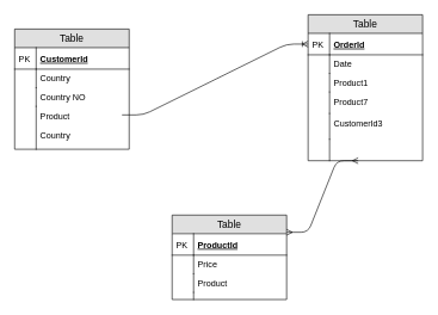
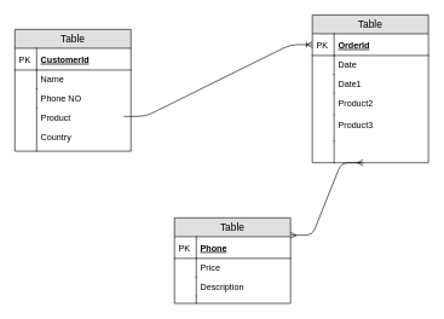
  <mxCell id="0" />
  <mxCell id="1" parent="0" />
  <mxCell id="2" value="Table" style="swimlane;fontStyle=0;childLayout=stackLayout;horizontal=1;startSize=26;fillColor=#e0e0e0;horizontalStack=0;resizeParent=1;resizeParentMax=0;resizeLast=0;collapsible=1;marginBottom=0;swimlaneFillColor=#ffffff;align=center;fontSize=14;" parent="1" vertex="1"><mxGeometry x="20" y="40" width="160" height="168" as="geometry" /></mxCell>
  <mxCell id="3" value="CustomerId" style="shape=partialRectangle;top=0;left=0;right=0;bottom=1;align=left;verticalAlign=middle;fillColor=none;spacingLeft=34;spacingRight=4;overflow=hidden;rotatable=0;points=[[0,0.5],[1,0.5]];portConstraint=eastwest;dropTarget=0;fontStyle=5;fontSize=12;" parent="2" vertex="1"><mxGeometry y="26" width="160" height="30" as="geometry" /></mxCell>
  <mxCell id="4" value="PK" style="shape=partialRectangle;top=0;left=0;bottom=0;fillColor=none;align=left;verticalAlign=middle;spacingLeft=4;spacingRight=4;overflow=hidden;rotatable=0;points=[];portConstraint=eastwest;part=1;fontSize=12;" parent="3" vertex="1" connectable="0"><mxGeometry width="30" height="30" as="geometry" /></mxCell>
- <mxCell id="5" value="Country" style="shape=partialRectangle;top=0;left=0;right=0;bottom=0;align=left;verticalAlign=top;fillColor=none;spacingLeft=34;spacingRight=4;overflow=hidden;rotatable=0;points=[[0,0.5],[1,0.5]];portConstraint=eastwest;dropTarget=0;fontSize=12;" parent="2" vertex="1"><mxGeometry y="56" width="160" height="26" as="geometry" /></mxCell>
+ <mxCell id="5" value="Name" style="shape=partialRectangle;top=0;left=0;right=0;bottom=0;align=left;verticalAlign=top;fillColor=none;spacingLeft=34;spacingRight=4;overflow=hidden;rotatable=0;points=[[0,0.5],[1,0.5]];portConstraint=eastwest;dropTarget=0;fontSize=12;" parent="2" vertex="1"><mxGeometry y="56" width="160" height="26" as="geometry" /></mxCell>
  <mxCell id="6" value="" style="shape=partialRectangle;top=0;left=0;bottom=0;fillColor=none;align=left;verticalAlign=top;spacingLeft=4;spacingRight=4;overflow=hidden;rotatable=0;points=[];portConstraint=eastwest;part=1;fontSize=12;" parent="5" vertex="1" connectable="0"><mxGeometry width="30" height="26" as="geometry" /></mxCell>
- <mxCell id="7" value="Country NO" style="shape=partialRectangle;top=0;left=0;right=0;bottom=0;align=left;verticalAlign=top;fillColor=none;spacingLeft=34;spacingRight=4;overflow=hidden;rotatable=0;points=[[0,0.5],[1,0.5]];portConstraint=eastwest;dropTarget=0;fontSize=12;" parent="2" vertex="1"><mxGeometry y="82" width="160" height="26" as="geometry" /></mxCell>
+ <mxCell id="7" value="Phone NO" style="shape=partialRectangle;top=0;left=0;right=0;bottom=0;align=left;verticalAlign=top;fillColor=none;spacingLeft=34;spacingRight=4;overflow=hidden;rotatable=0;points=[[0,0.5],[1,0.5]];portConstraint=eastwest;dropTarget=0;fontSize=12;" parent="2" vertex="1"><mxGeometry y="82" width="160" height="26" as="geometry" /></mxCell>
  <mxCell id="8" value="" style="shape=partialRectangle;top=0;left=0;bottom=0;fillColor=none;align=left;verticalAlign=top;spacingLeft=4;spacingRight=4;overflow=hidden;rotatable=0;points=[];portConstraint=eastwest;part=1;fontSize=12;" parent="7" vertex="1" connectable="0"><mxGeometry width="30" height="26" as="geometry" /></mxCell>
  <mxCell id="9" value="Product&#10;&#10;Country" style="shape=partialRectangle;top=0;left=0;right=0;bottom=0;align=left;verticalAlign=top;fillColor=none;spacingLeft=34;spacingRight=4;overflow=hidden;rotatable=0;points=[[0,0.5],[1,0.5]];portConstraint=eastwest;dropTarget=0;fontSize=12;" parent="2" vertex="1"><mxGeometry y="108" width="160" height="60" as="geometry" /></mxCell>
  <mxCell id="10" value="" style="shape=partialRectangle;top=0;left=0;bottom=0;fillColor=none;align=left;verticalAlign=top;spacingLeft=4;spacingRight=4;overflow=hidden;rotatable=0;points=[];portConstraint=eastwest;part=1;fontSize=12;" parent="9" vertex="1" connectable="0"><mxGeometry width="30" height="60" as="geometry" /></mxCell>
  <mxCell id="11" value="Table" style="swimlane;fontStyle=0;childLayout=stackLayout;horizontal=1;startSize=26;fillColor=#e0e0e0;horizontalStack=0;resizeParent=1;resizeParentMax=0;resizeLast=0;collapsible=1;marginBottom=0;swimlaneFillColor=#ffffff;align=center;fontSize=14;" parent="1" vertex="1"><mxGeometry x="430" y="20" width="160" height="204" as="geometry" /></mxCell>
  <mxCell id="12" value="OrderId" style="shape=partialRectangle;top=0;left=0;right=0;bottom=1;align=left;verticalAlign=middle;fillColor=none;spacingLeft=34;spacingRight=4;overflow=hidden;rotatable=0;points=[[0,0.5],[1,0.5]];portConstraint=eastwest;dropTarget=0;fontStyle=5;fontSize=12;" parent="11" vertex="1"><mxGeometry y="26" width="160" height="30" as="geometry" /></mxCell>
  <mxCell id="13" value="PK" style="shape=partialRectangle;top=0;left=0;bottom=0;fillColor=none;align=left;verticalAlign=middle;spacingLeft=4;spacingRight=4;overflow=hidden;rotatable=0;points=[];portConstraint=eastwest;part=1;fontSize=12;" parent="12" vertex="1" connectable="0"><mxGeometry width="30" height="30" as="geometry" /></mxCell>
  <mxCell id="14" value="Date" style="shape=partialRectangle;top=0;left=0;right=0;bottom=0;align=left;verticalAlign=top;fillColor=none;spacingLeft=34;spacingRight=4;overflow=hidden;rotatable=0;points=[[0,0.5],[1,0.5]];portConstraint=eastwest;dropTarget=0;fontSize=12;" parent="11" vertex="1"><mxGeometry y="56" width="160" height="26" as="geometry" /></mxCell>
  <mxCell id="15" value="" style="shape=partialRectangle;top=0;left=0;bottom=0;fillColor=none;align=left;verticalAlign=top;spacingLeft=4;spacingRight=4;overflow=hidden;rotatable=0;points=[];portConstraint=eastwest;part=1;fontSize=12;" parent="14" vertex="1" connectable="0"><mxGeometry width="30" height="26" as="geometry" /></mxCell>
- <mxCell id="16" value="Product1" style="shape=partialRectangle;top=0;left=0;right=0;bottom=0;align=left;verticalAlign=top;fillColor=none;spacingLeft=34;spacingRight=4;overflow=hidden;rotatable=0;points=[[0,0.5],[1,0.5]];portConstraint=eastwest;dropTarget=0;fontSize=12;" parent="11" vertex="1"><mxGeometry y="82" width="160" height="26" as="geometry" /></mxCell>
+ <mxCell id="16" value="Date1" style="shape=partialRectangle;top=0;left=0;right=0;bottom=0;align=left;verticalAlign=top;fillColor=none;spacingLeft=34;spacingRight=4;overflow=hidden;rotatable=0;points=[[0,0.5],[1,0.5]];portConstraint=eastwest;dropTarget=0;fontSize=12;" parent="11" vertex="1"><mxGeometry y="82" width="160" height="26" as="geometry" /></mxCell>
  <mxCell id="17" value="" style="shape=partialRectangle;top=0;left=0;bottom=0;fillColor=none;align=left;verticalAlign=top;spacingLeft=4;spacingRight=4;overflow=hidden;rotatable=0;points=[];portConstraint=eastwest;part=1;fontSize=12;" parent="16" vertex="1" connectable="0"><mxGeometry width="30" height="26" as="geometry" /></mxCell>
- <mxCell id="18" value="Product7" style="shape=partialRectangle;top=0;left=0;right=0;bottom=0;align=left;verticalAlign=top;fillColor=none;spacingLeft=34;spacingRight=4;overflow=hidden;rotatable=0;points=[[0,0.5],[1,0.5]];portConstraint=eastwest;dropTarget=0;fontSize=12;" parent="11" vertex="1"><mxGeometry y="108" width="160" height="30" as="geometry" /></mxCell>
+ <mxCell id="18" value="Product2" style="shape=partialRectangle;top=0;left=0;right=0;bottom=0;align=left;verticalAlign=top;fillColor=none;spacingLeft=34;spacingRight=4;overflow=hidden;rotatable=0;points=[[0,0.5],[1,0.5]];portConstraint=eastwest;dropTarget=0;fontSize=12;" parent="11" vertex="1"><mxGeometry y="108" width="160" height="30" as="geometry" /></mxCell>
  <mxCell id="19" value="" style="shape=partialRectangle;top=0;left=0;bottom=0;fillColor=none;align=left;verticalAlign=top;spacingLeft=4;spacingRight=4;overflow=hidden;rotatable=0;points=[];portConstraint=eastwest;part=1;fontSize=12;" parent="18" vertex="1" connectable="0"><mxGeometry width="30" height="30" as="geometry" /></mxCell>
- <mxCell id="20" value="CustomerId3" style="shape=partialRectangle;top=0;left=0;right=0;bottom=0;align=left;verticalAlign=top;fillColor=none;spacingLeft=34;spacingRight=4;overflow=hidden;rotatable=0;points=[[0,0.5],[1,0.5]];portConstraint=eastwest;dropTarget=0;fontSize=12;" parent="11" vertex="1"><mxGeometry y="138" width="160" height="36" as="geometry" /></mxCell>
+ <mxCell id="20" value="Product3" style="shape=partialRectangle;top=0;left=0;right=0;bottom=0;align=left;verticalAlign=top;fillColor=none;spacingLeft=34;spacingRight=4;overflow=hidden;rotatable=0;points=[[0,0.5],[1,0.5]];portConstraint=eastwest;dropTarget=0;fontSize=12;" parent="11" vertex="1"><mxGeometry y="138" width="160" height="36" as="geometry" /></mxCell>
  <mxCell id="21" value="" style="shape=partialRectangle;top=0;left=0;bottom=0;fillColor=none;align=left;verticalAlign=top;spacingLeft=4;spacingRight=4;overflow=hidden;rotatable=0;points=[];portConstraint=eastwest;part=1;fontSize=12;" parent="20" vertex="1" connectable="0"><mxGeometry width="30" height="36" as="geometry" /></mxCell>
  <mxCell id="22" value="" style="shape=partialRectangle;top=0;left=0;right=0;bottom=0;align=left;verticalAlign=top;fillColor=none;spacingLeft=34;spacingRight=4;overflow=hidden;rotatable=0;points=[[0,0.5],[1,0.5]];portConstraint=eastwest;dropTarget=0;fontSize=12;" parent="11" vertex="1"><mxGeometry y="174" width="160" height="30" as="geometry" /></mxCell>
  <mxCell id="23" value="" style="shape=partialRectangle;top=0;left=0;bottom=0;fillColor=none;align=left;verticalAlign=top;spacingLeft=4;spacingRight=4;overflow=hidden;rotatable=0;points=[];portConstraint=eastwest;part=1;fontSize=12;" parent="22" vertex="1" connectable="0"><mxGeometry width="30" height="30" as="geometry" /></mxCell>
  <mxCell id="24" value="Table" style="swimlane;fontStyle=0;childLayout=stackLayout;horizontal=1;startSize=26;fillColor=#e0e0e0;horizontalStack=0;resizeParent=1;resizeParentMax=0;resizeLast=0;collapsible=1;marginBottom=0;swimlaneFillColor=#ffffff;align=center;fontSize=14;" parent="1" vertex="1"><mxGeometry x="240" y="300" width="160" height="118" as="geometry" /></mxCell>
- <mxCell id="25" value="ProductId" style="shape=partialRectangle;top=0;left=0;right=0;bottom=1;align=left;verticalAlign=middle;fillColor=none;spacingLeft=34;spacingRight=4;overflow=hidden;rotatable=0;points=[[0,0.5],[1,0.5]];portConstraint=eastwest;dropTarget=0;fontStyle=5;fontSize=12;" parent="24" vertex="1"><mxGeometry y="26" width="160" height="30" as="geometry" /></mxCell>
+ <mxCell id="25" value="Phone" style="shape=partialRectangle;top=0;left=0;right=0;bottom=1;align=left;verticalAlign=middle;fillColor=none;spacingLeft=34;spacingRight=4;overflow=hidden;rotatable=0;points=[[0,0.5],[1,0.5]];portConstraint=eastwest;dropTarget=0;fontStyle=5;fontSize=12;" parent="24" vertex="1"><mxGeometry y="26" width="160" height="30" as="geometry" /></mxCell>
  <mxCell id="26" value="PK" style="shape=partialRectangle;top=0;left=0;bottom=0;fillColor=none;align=left;verticalAlign=middle;spacingLeft=4;spacingRight=4;overflow=hidden;rotatable=0;points=[];portConstraint=eastwest;part=1;fontSize=12;" parent="25" vertex="1" connectable="0"><mxGeometry width="30" height="30" as="geometry" /></mxCell>
  <mxCell id="27" value="Price" style="shape=partialRectangle;top=0;left=0;right=0;bottom=0;align=left;verticalAlign=top;fillColor=none;spacingLeft=34;spacingRight=4;overflow=hidden;rotatable=0;points=[[0,0.5],[1,0.5]];portConstraint=eastwest;dropTarget=0;fontSize=12;" parent="24" vertex="1"><mxGeometry y="56" width="160" height="26" as="geometry" /></mxCell>
  <mxCell id="28" value="" style="shape=partialRectangle;top=0;left=0;bottom=0;fillColor=none;align=left;verticalAlign=top;spacingLeft=4;spacingRight=4;overflow=hidden;rotatable=0;points=[];portConstraint=eastwest;part=1;fontSize=12;" parent="27" vertex="1" connectable="0"><mxGeometry width="30" height="26" as="geometry" /></mxCell>
- <mxCell id="29" value="Product" style="shape=partialRectangle;top=0;left=0;right=0;bottom=0;align=left;verticalAlign=top;fillColor=none;spacingLeft=34;spacingRight=4;overflow=hidden;rotatable=0;points=[[0,0.5],[1,0.5]];portConstraint=eastwest;dropTarget=0;fontSize=12;" parent="24" vertex="1"><mxGeometry y="82" width="160" height="26" as="geometry" /></mxCell>
+ <mxCell id="29" value="Description" style="shape=partialRectangle;top=0;left=0;right=0;bottom=0;align=left;verticalAlign=top;fillColor=none;spacingLeft=34;spacingRight=4;overflow=hidden;rotatable=0;points=[[0,0.5],[1,0.5]];portConstraint=eastwest;dropTarget=0;fontSize=12;" parent="24" vertex="1"><mxGeometry y="82" width="160" height="26" as="geometry" /></mxCell>
  <mxCell id="30" value="" style="shape=partialRectangle;top=0;left=0;bottom=0;fillColor=none;align=left;verticalAlign=top;spacingLeft=4;spacingRight=4;overflow=hidden;rotatable=0;points=[];portConstraint=eastwest;part=1;fontSize=12;" parent="29" vertex="1" connectable="0"><mxGeometry width="30" height="26" as="geometry" /></mxCell>
  <mxCell id="31" value="" style="shape=partialRectangle;top=0;left=0;right=0;bottom=0;align=left;verticalAlign=top;fillColor=none;spacingLeft=34;spacingRight=4;overflow=hidden;rotatable=0;points=[[0,0.5],[1,0.5]];portConstraint=eastwest;dropTarget=0;fontSize=12;" parent="24" vertex="1"><mxGeometry y="108" width="160" height="10" as="geometry" /></mxCell>
  <mxCell id="32" value="" style="shape=partialRectangle;top=0;left=0;bottom=0;fillColor=none;align=left;verticalAlign=top;spacingLeft=4;spacingRight=4;overflow=hidden;rotatable=0;points=[];portConstraint=eastwest;part=1;fontSize=12;" parent="31" vertex="1" connectable="0"><mxGeometry width="30" height="10" as="geometry" /></mxCell>
  <mxCell id="33" value="" style="edgeStyle=entityRelationEdgeStyle;fontSize=12;html=1;endArrow=ERoneToMany;entryX=0;entryY=0.5;entryDx=0;entryDy=0;" parent="1" target="12" edge="1"><mxGeometry width="100" height="100" relative="1" as="geometry"><mxPoint x="170" y="160" as="sourcePoint" /><mxPoint x="270" y="60" as="targetPoint" /></mxGeometry></mxCell>
  <mxCell id="34" value="" style="edgeStyle=entityRelationEdgeStyle;fontSize=12;html=1;endArrow=ERmany;startArrow=ERmany;" parent="1" edge="1"><mxGeometry width="100" height="100" relative="1" as="geometry"><mxPoint x="400" y="324" as="sourcePoint" /><mxPoint x="500" y="224" as="targetPoint" /></mxGeometry></mxCell>
